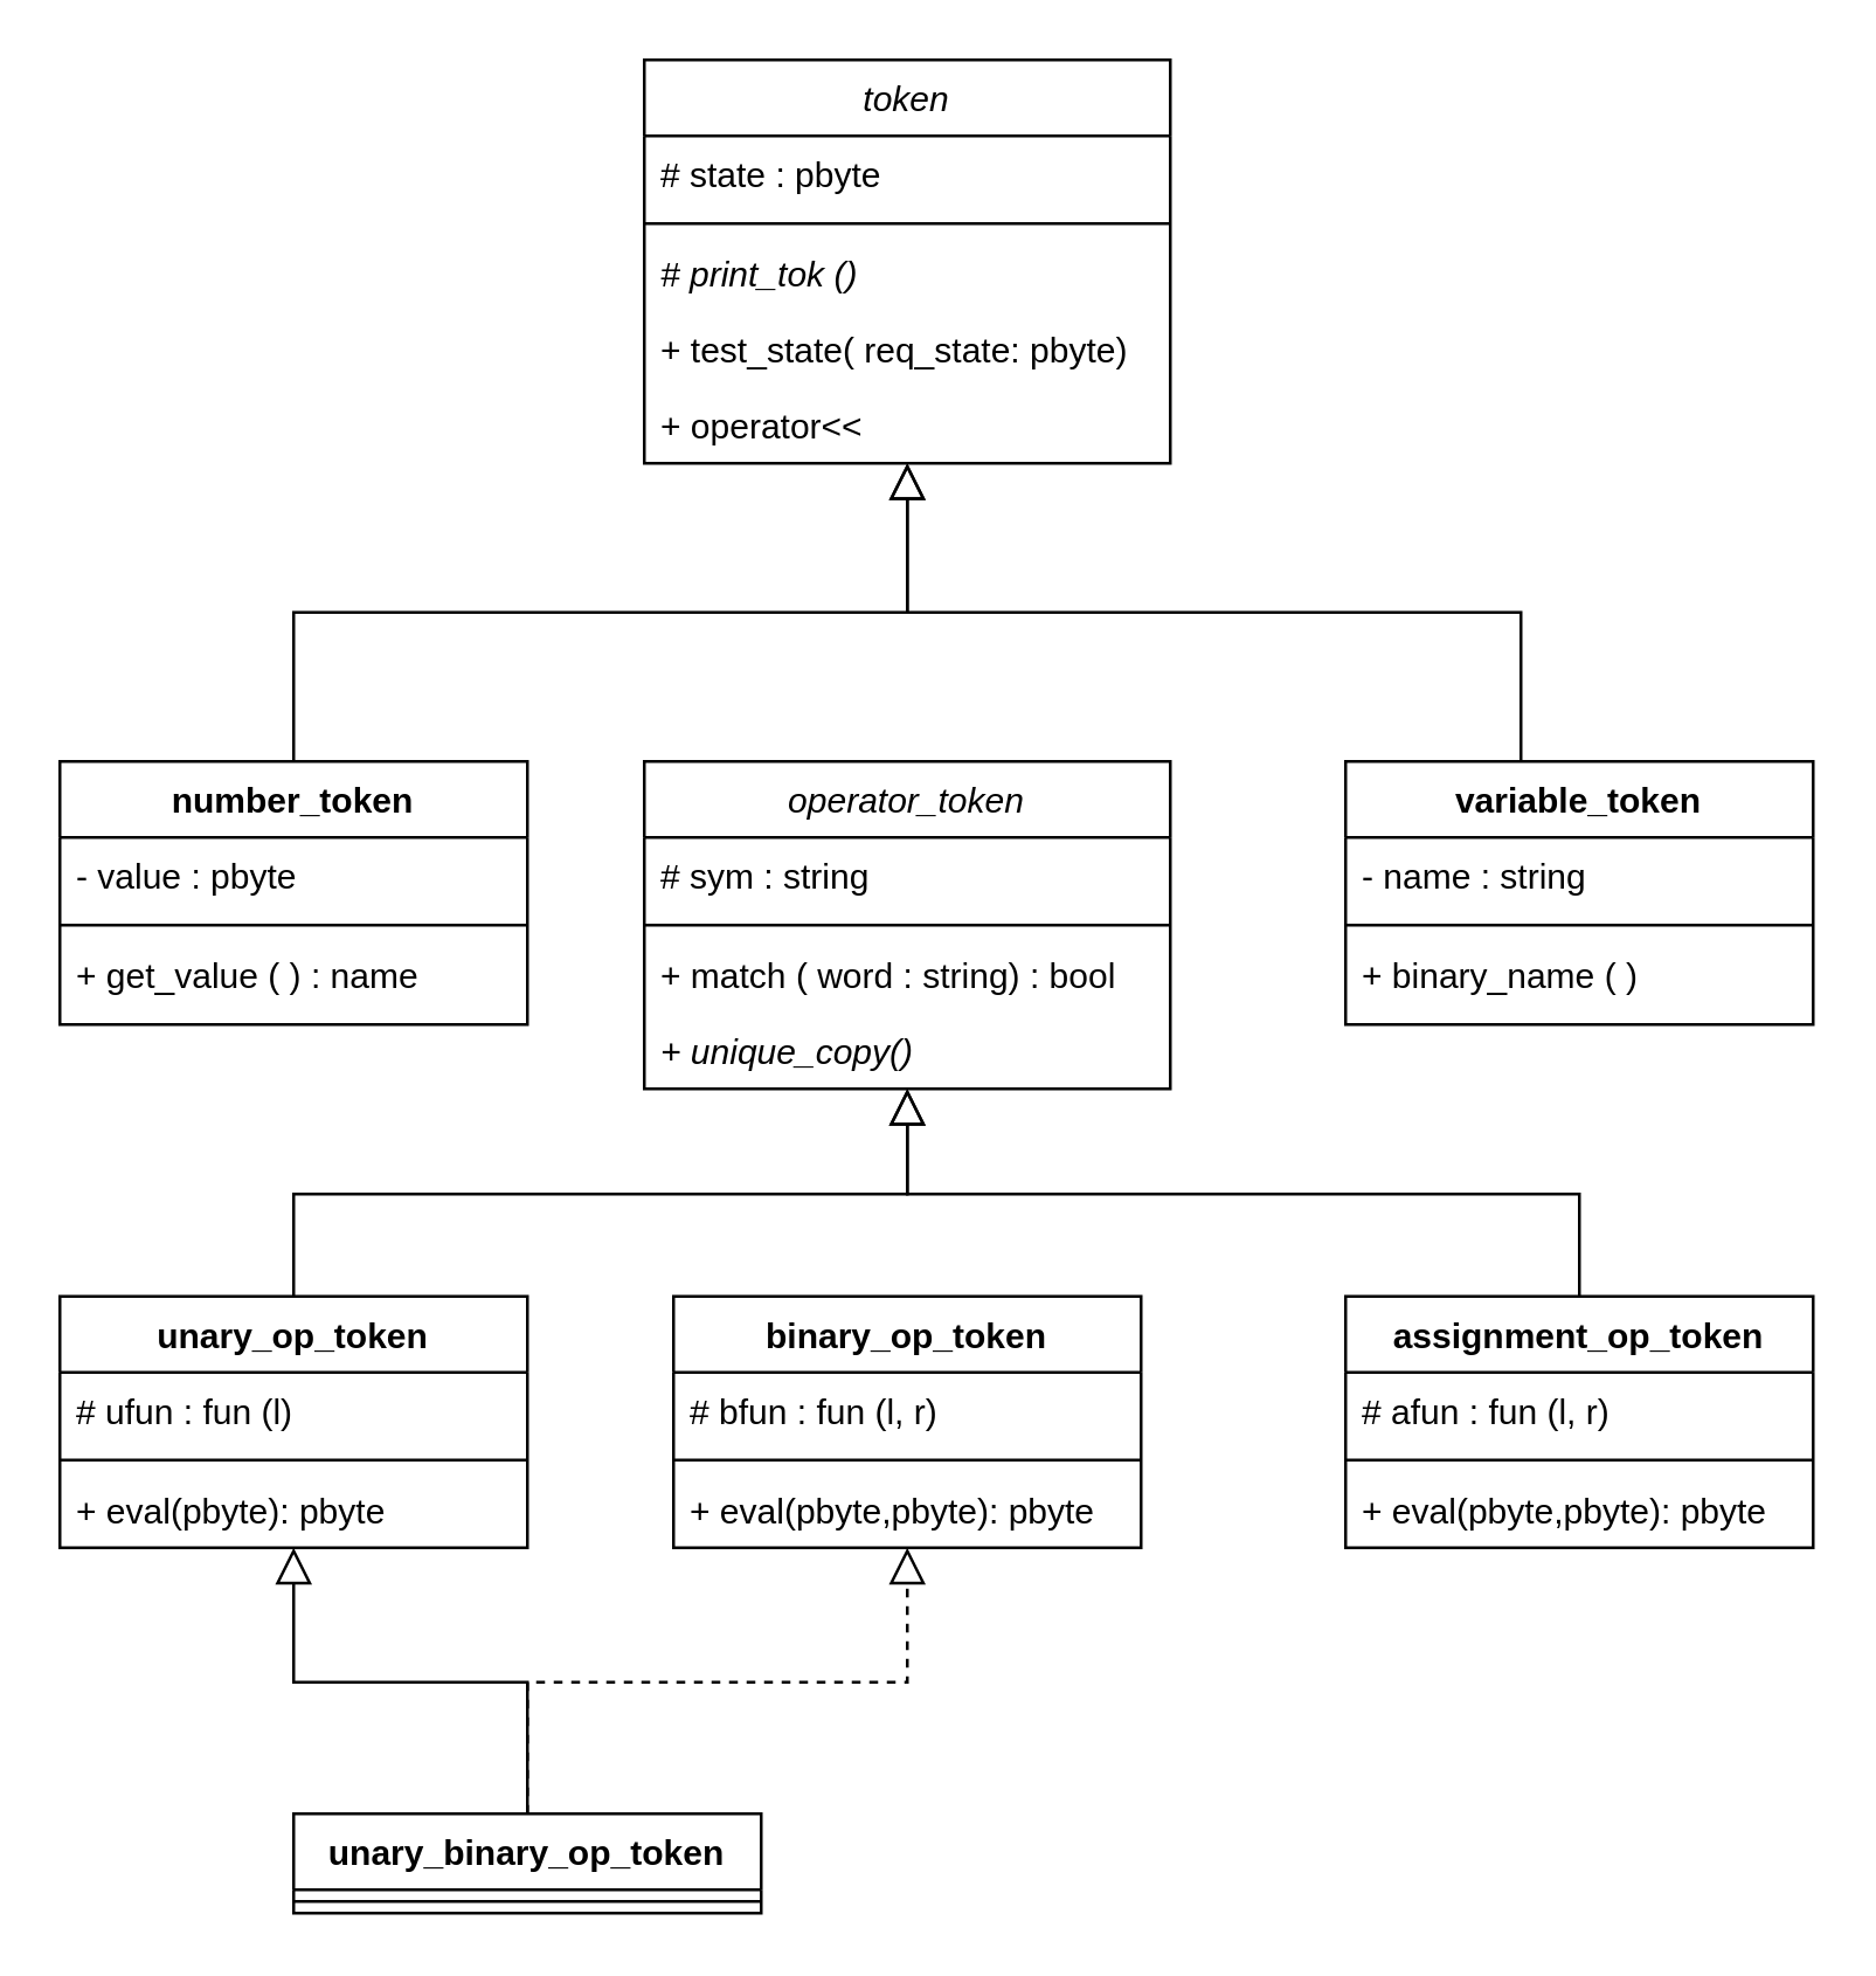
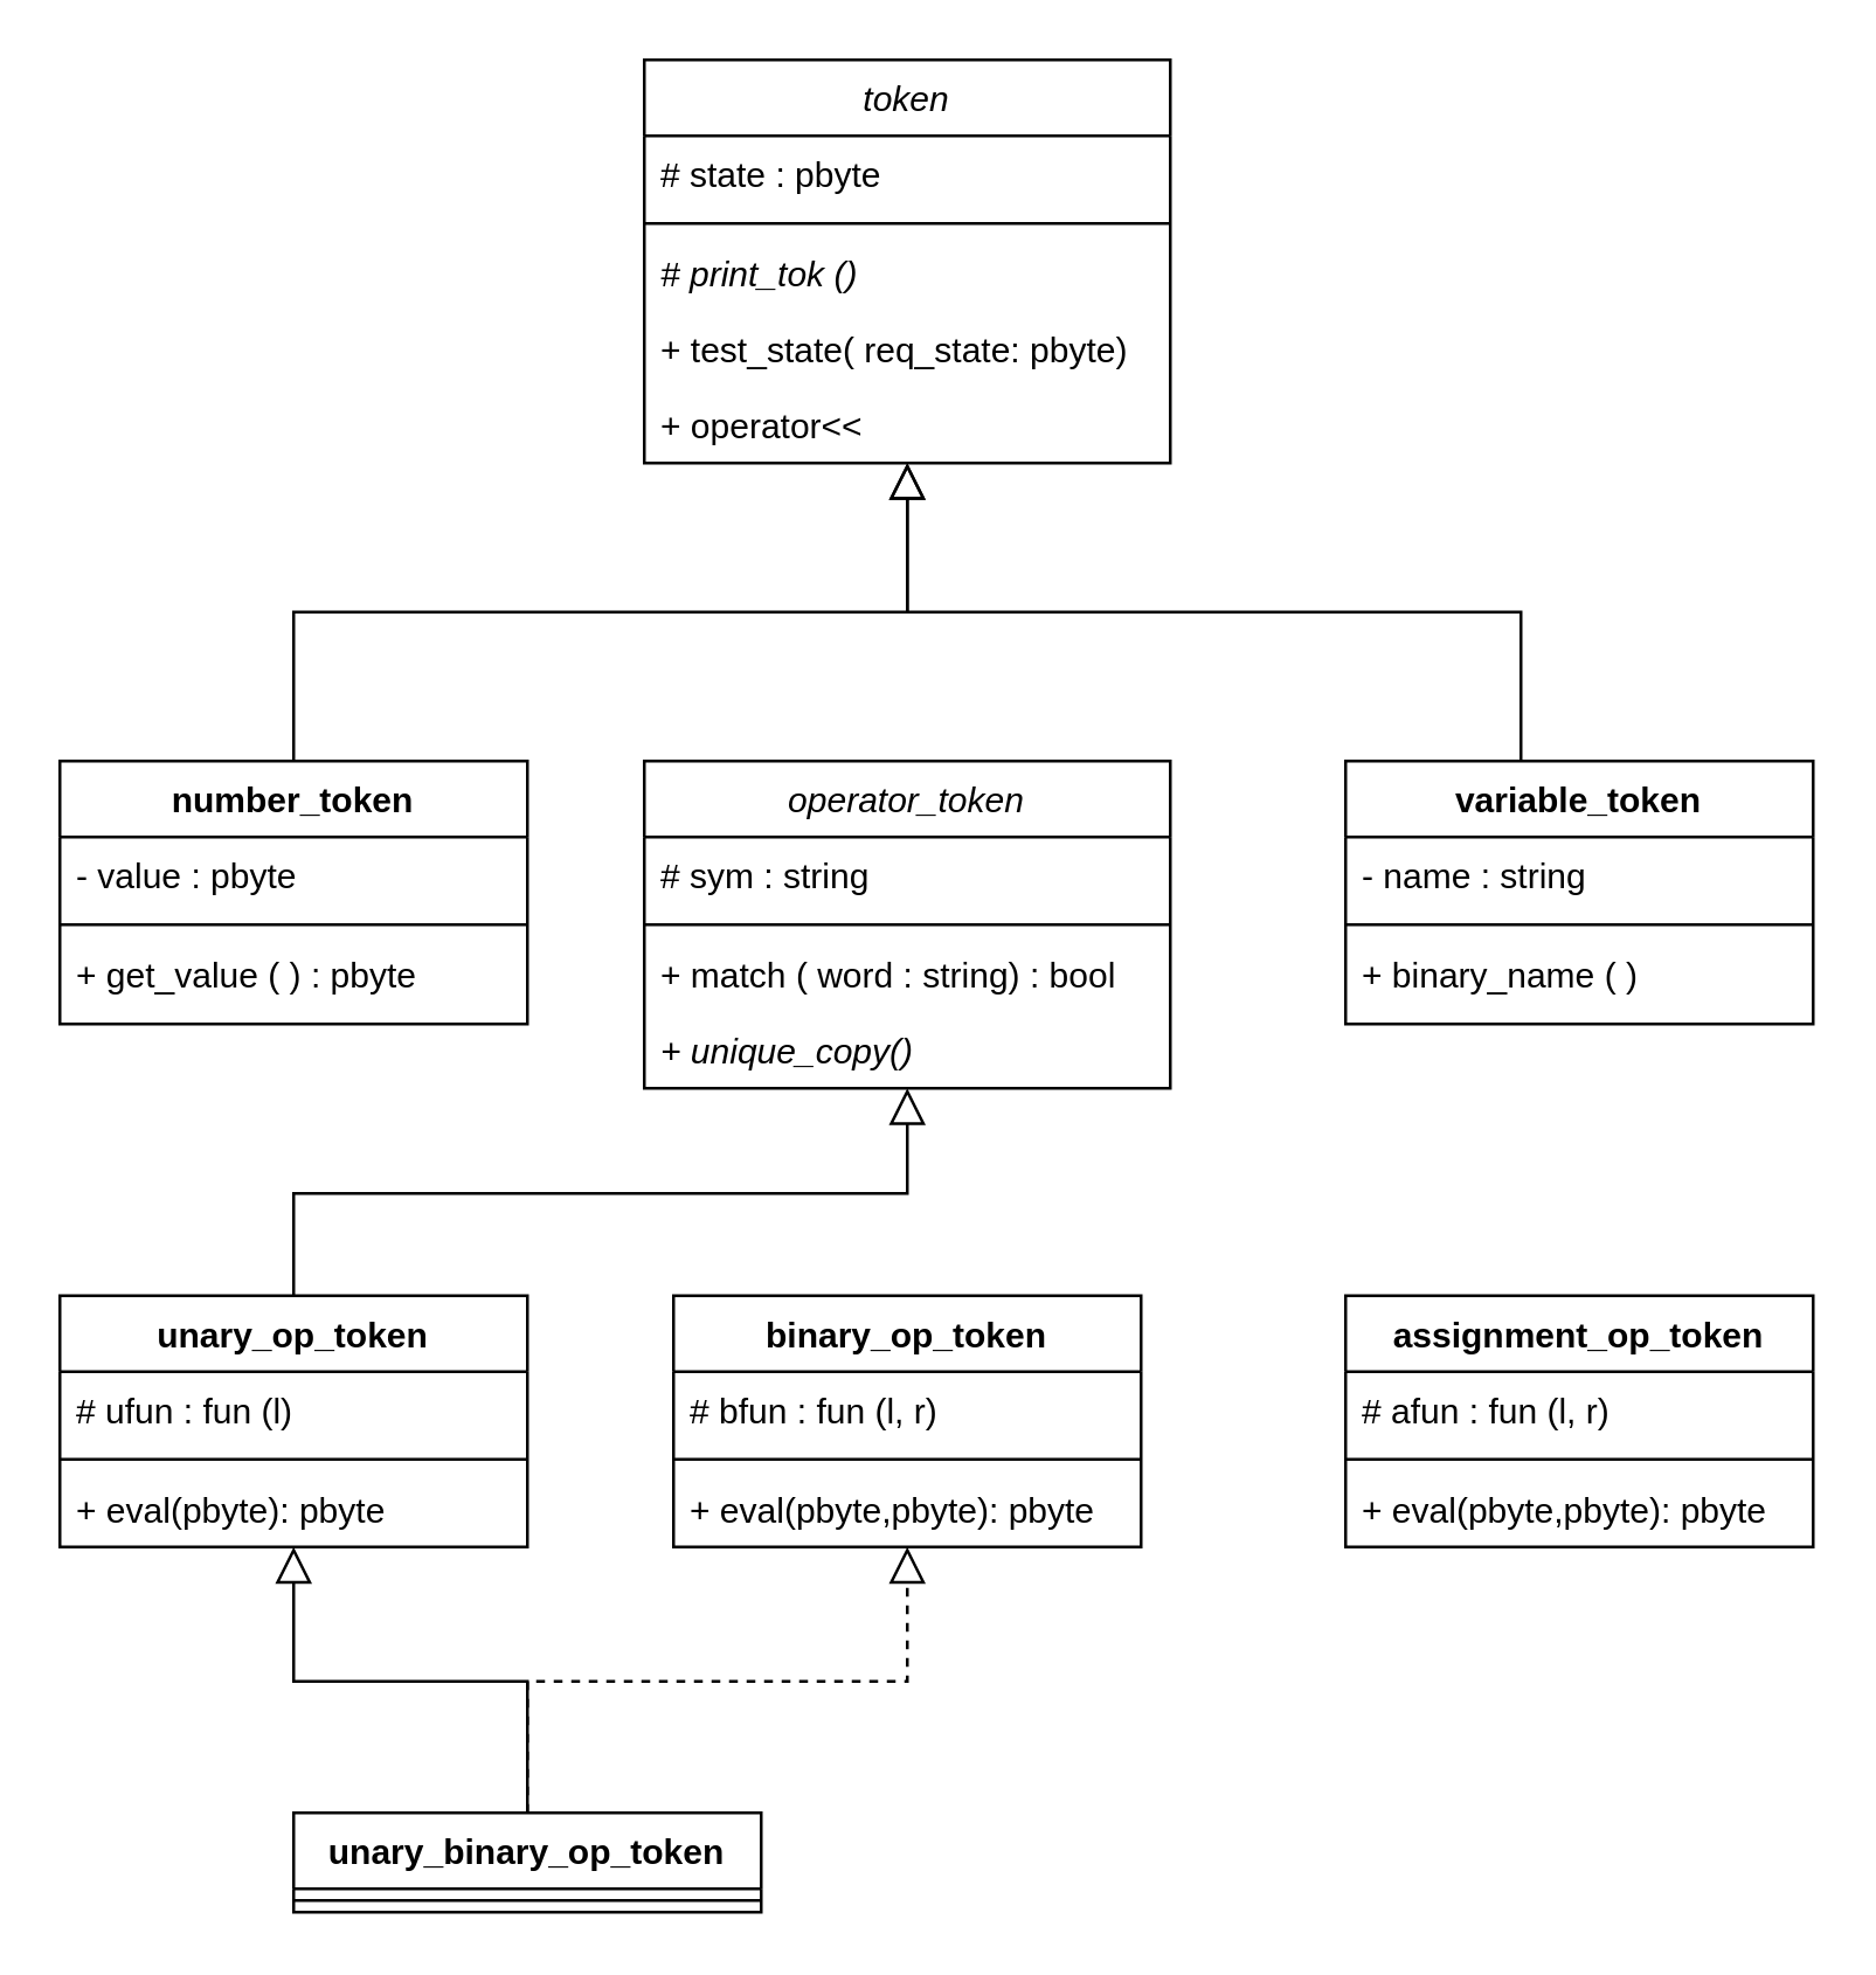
  <mxCell id="0" />
  <mxCell id="1" parent="0" />
  <mxCell id="2" value="token" style="swimlane;fontStyle=2;align=center;verticalAlign=top;childLayout=stackLayout;horizontal=1;startSize=26;horizontalStack=0;resizeParent=1;resizeLast=0;collapsible=1;marginBottom=0;rounded=0;shadow=0;strokeWidth=1;" parent="1" vertex="1"><mxGeometry x="220" y="20" width="180" height="138" as="geometry"><mxRectangle x="230" y="140" width="160" height="26" as="alternateBounds" /></mxGeometry></mxCell>
  <mxCell id="3" value="# state : pbyte" style="text;align=left;verticalAlign=top;spacingLeft=4;spacingRight=4;overflow=hidden;rotatable=0;points=[[0,0.5],[1,0.5]];portConstraint=eastwest;" parent="2" vertex="1"><mxGeometry y="26" width="180" height="26" as="geometry" /></mxCell>
  <mxCell id="4" value="" style="line;html=1;strokeWidth=1;align=left;verticalAlign=middle;spacingTop=-1;spacingLeft=3;spacingRight=3;rotatable=0;labelPosition=right;points=[];portConstraint=eastwest;" parent="2" vertex="1"><mxGeometry y="52" width="180" height="8" as="geometry" /></mxCell>
  <mxCell id="5" value="# print_tok ()" style="text;align=left;verticalAlign=top;spacingLeft=4;spacingRight=4;overflow=hidden;rotatable=0;points=[[0,0.5],[1,0.5]];portConstraint=eastwest;fontStyle=2" parent="2" vertex="1"><mxGeometry y="60" width="180" height="26" as="geometry" /></mxCell>
  <mxCell id="6" value="+ test_state( req_state: pbyte)" style="text;strokeColor=none;fillColor=none;align=left;verticalAlign=top;spacingLeft=4;spacingRight=4;overflow=hidden;rotatable=0;points=[[0,0.5],[1,0.5]];portConstraint=eastwest;" vertex="1" parent="2"><mxGeometry y="86" width="180" height="26" as="geometry" /></mxCell>
  <mxCell id="7" value="+ operator&lt;&lt;" style="text;strokeColor=none;fillColor=none;align=left;verticalAlign=top;spacingLeft=4;spacingRight=4;overflow=hidden;rotatable=0;points=[[0,0.5],[1,0.5]];portConstraint=eastwest;" vertex="1" parent="2"><mxGeometry y="112" width="180" height="26" as="geometry" /></mxCell>
  <mxCell id="8" value="number_token" style="swimlane;fontStyle=1;align=center;verticalAlign=top;childLayout=stackLayout;horizontal=1;startSize=26;horizontalStack=0;resizeParent=1;resizeLast=0;collapsible=1;marginBottom=0;rounded=0;shadow=0;strokeWidth=1;" parent="1" vertex="1"><mxGeometry x="20" y="260" width="160" height="90" as="geometry"><mxRectangle x="130" y="380" width="160" height="26" as="alternateBounds" /></mxGeometry></mxCell>
  <mxCell id="9" value="- value : pbyte" style="text;align=left;verticalAlign=top;spacingLeft=4;spacingRight=4;overflow=hidden;rotatable=0;points=[[0,0.5],[1,0.5]];portConstraint=eastwest;" parent="8" vertex="1"><mxGeometry y="26" width="160" height="26" as="geometry" /></mxCell>
  <mxCell id="10" value="" style="line;html=1;strokeWidth=1;align=left;verticalAlign=middle;spacingTop=-1;spacingLeft=3;spacingRight=3;rotatable=0;labelPosition=right;points=[];portConstraint=eastwest;" parent="8" vertex="1"><mxGeometry y="52" width="160" height="8" as="geometry" /></mxCell>
- <mxCell id="11" value="+ get_value ( ) : name" style="text;align=left;verticalAlign=top;spacingLeft=4;spacingRight=4;overflow=hidden;rotatable=0;points=[[0,0.5],[1,0.5]];portConstraint=eastwest;fontStyle=0" parent="8" vertex="1"><mxGeometry y="60" width="160" height="26" as="geometry" /></mxCell>
+ <mxCell id="11" value="+ get_value ( ) : pbyte" style="text;align=left;verticalAlign=top;spacingLeft=4;spacingRight=4;overflow=hidden;rotatable=0;points=[[0,0.5],[1,0.5]];portConstraint=eastwest;fontStyle=0" parent="8" vertex="1"><mxGeometry y="60" width="160" height="26" as="geometry" /></mxCell>
  <mxCell id="12" value="" style="endArrow=block;endSize=10;endFill=0;shadow=0;strokeWidth=1;rounded=0;edgeStyle=elbowEdgeStyle;elbow=vertical;" parent="1" source="8" target="2" edge="1"><mxGeometry width="160" relative="1" as="geometry"><mxPoint x="100" y="103" as="sourcePoint" /><mxPoint x="100" y="103" as="targetPoint" /></mxGeometry></mxCell>
  <mxCell id="13" value="operator_token" style="swimlane;fontStyle=2;align=center;verticalAlign=top;childLayout=stackLayout;horizontal=1;startSize=26;horizontalStack=0;resizeParent=1;resizeLast=0;collapsible=1;marginBottom=0;rounded=0;shadow=0;strokeWidth=1;" parent="1" vertex="1"><mxGeometry x="220" y="260" width="180" height="112" as="geometry"><mxRectangle x="340" y="380" width="170" height="26" as="alternateBounds" /></mxGeometry></mxCell>
  <mxCell id="14" value="# sym : string" style="text;align=left;verticalAlign=top;spacingLeft=4;spacingRight=4;overflow=hidden;rotatable=0;points=[[0,0.5],[1,0.5]];portConstraint=eastwest;" parent="13" vertex="1"><mxGeometry y="26" width="180" height="26" as="geometry" /></mxCell>
  <mxCell id="15" value="" style="line;html=1;strokeWidth=1;align=left;verticalAlign=middle;spacingTop=-1;spacingLeft=3;spacingRight=3;rotatable=0;labelPosition=right;points=[];portConstraint=eastwest;" parent="13" vertex="1"><mxGeometry y="52" width="180" height="8" as="geometry" /></mxCell>
  <mxCell id="16" value="+ match ( word : string) : bool" style="text;strokeColor=none;fillColor=none;align=left;verticalAlign=top;spacingLeft=4;spacingRight=4;overflow=hidden;rotatable=0;points=[[0,0.5],[1,0.5]];portConstraint=eastwest;" vertex="1" parent="13"><mxGeometry y="60" width="180" height="26" as="geometry" /></mxCell>
  <mxCell id="17" value="+ unique_copy()" style="text;strokeColor=none;fillColor=none;align=left;verticalAlign=top;spacingLeft=4;spacingRight=4;overflow=hidden;rotatable=0;points=[[0,0.5],[1,0.5]];portConstraint=eastwest;fontStyle=2" vertex="1" parent="13"><mxGeometry y="86" width="180" height="26" as="geometry" /></mxCell>
  <mxCell id="18" value="variable_token" style="swimlane;fontStyle=1;align=center;verticalAlign=top;childLayout=stackLayout;horizontal=1;startSize=26;horizontalStack=0;resizeParent=1;resizeLast=0;collapsible=1;marginBottom=0;rounded=0;shadow=0;strokeWidth=1;" vertex="1" parent="1"><mxGeometry x="460" y="260" width="160" height="90" as="geometry"><mxRectangle x="130" y="380" width="160" height="26" as="alternateBounds" /></mxGeometry></mxCell>
  <mxCell id="19" value="- name : string" style="text;align=left;verticalAlign=top;spacingLeft=4;spacingRight=4;overflow=hidden;rotatable=0;points=[[0,0.5],[1,0.5]];portConstraint=eastwest;" vertex="1" parent="18"><mxGeometry y="26" width="160" height="26" as="geometry" /></mxCell>
  <mxCell id="20" value="" style="line;html=1;strokeWidth=1;align=left;verticalAlign=middle;spacingTop=-1;spacingLeft=3;spacingRight=3;rotatable=0;labelPosition=right;points=[];portConstraint=eastwest;" vertex="1" parent="18"><mxGeometry y="52" width="160" height="8" as="geometry" /></mxCell>
  <mxCell id="21" value="+ binary_name ( )" style="text;align=left;verticalAlign=top;spacingLeft=4;spacingRight=4;overflow=hidden;rotatable=0;points=[[0,0.5],[1,0.5]];portConstraint=eastwest;" vertex="1" parent="18"><mxGeometry y="60" width="160" height="26" as="geometry" /></mxCell>
  <mxCell id="22" value="" style="endArrow=block;endSize=10;endFill=0;shadow=0;strokeWidth=1;rounded=0;edgeStyle=elbowEdgeStyle;elbow=vertical;" edge="1" parent="1" target="7"><mxGeometry width="160" relative="1" as="geometry"><mxPoint x="520" y="260" as="sourcePoint" /><mxPoint x="720" y="158" as="targetPoint" /></mxGeometry></mxCell>
  <mxCell id="23" value="unary_op_token" style="swimlane;fontStyle=1;align=center;verticalAlign=top;childLayout=stackLayout;horizontal=1;startSize=26;horizontalStack=0;resizeParent=1;resizeParentMax=0;resizeLast=0;collapsible=1;marginBottom=0;" vertex="1" parent="1"><mxGeometry x="20" y="443" width="160" height="86" as="geometry" /></mxCell>
  <mxCell id="24" value="# ufun : fun (l)" style="text;strokeColor=none;fillColor=none;align=left;verticalAlign=top;spacingLeft=4;spacingRight=4;overflow=hidden;rotatable=0;points=[[0,0.5],[1,0.5]];portConstraint=eastwest;" vertex="1" parent="23"><mxGeometry y="26" width="160" height="26" as="geometry" /></mxCell>
  <mxCell id="25" value="" style="line;strokeWidth=1;fillColor=none;align=left;verticalAlign=middle;spacingTop=-1;spacingLeft=3;spacingRight=3;rotatable=0;labelPosition=right;points=[];portConstraint=eastwest;strokeColor=inherit;" vertex="1" parent="23"><mxGeometry y="52" width="160" height="8" as="geometry" /></mxCell>
  <mxCell id="26" value="+ eval(pbyte): pbyte" style="text;strokeColor=none;fillColor=none;align=left;verticalAlign=top;spacingLeft=4;spacingRight=4;overflow=hidden;rotatable=0;points=[[0,0.5],[1,0.5]];portConstraint=eastwest;" vertex="1" parent="23"><mxGeometry y="60" width="160" height="26" as="geometry" /></mxCell>
  <mxCell id="27" value="binary_op_token" style="swimlane;fontStyle=1;align=center;verticalAlign=top;childLayout=stackLayout;horizontal=1;startSize=26;horizontalStack=0;resizeParent=1;resizeParentMax=0;resizeLast=0;collapsible=1;marginBottom=0;" vertex="1" parent="1"><mxGeometry x="230" y="443" width="160" height="86" as="geometry" /></mxCell>
  <mxCell id="28" value="# bfun : fun (l, r)" style="text;strokeColor=none;fillColor=none;align=left;verticalAlign=top;spacingLeft=4;spacingRight=4;overflow=hidden;rotatable=0;points=[[0,0.5],[1,0.5]];portConstraint=eastwest;" vertex="1" parent="27"><mxGeometry y="26" width="160" height="26" as="geometry" /></mxCell>
  <mxCell id="29" value="" style="line;strokeWidth=1;fillColor=none;align=left;verticalAlign=middle;spacingTop=-1;spacingLeft=3;spacingRight=3;rotatable=0;labelPosition=right;points=[];portConstraint=eastwest;strokeColor=inherit;" vertex="1" parent="27"><mxGeometry y="52" width="160" height="8" as="geometry" /></mxCell>
  <mxCell id="30" value="+ eval(pbyte,pbyte): pbyte" style="text;strokeColor=none;fillColor=none;align=left;verticalAlign=top;spacingLeft=4;spacingRight=4;overflow=hidden;rotatable=0;points=[[0,0.5],[1,0.5]];portConstraint=eastwest;" vertex="1" parent="27"><mxGeometry y="60" width="160" height="26" as="geometry" /></mxCell>
  <mxCell id="31" value="assignment_op_token" style="swimlane;fontStyle=1;align=center;verticalAlign=top;childLayout=stackLayout;horizontal=1;startSize=26;horizontalStack=0;resizeParent=1;resizeParentMax=0;resizeLast=0;collapsible=1;marginBottom=0;" vertex="1" parent="1"><mxGeometry x="460" y="443" width="160" height="86" as="geometry" /></mxCell>
  <mxCell id="32" value="# afun : fun (l, r)" style="text;strokeColor=none;fillColor=none;align=left;verticalAlign=top;spacingLeft=4;spacingRight=4;overflow=hidden;rotatable=0;points=[[0,0.5],[1,0.5]];portConstraint=eastwest;" vertex="1" parent="31"><mxGeometry y="26" width="160" height="26" as="geometry" /></mxCell>
  <mxCell id="33" value="" style="line;strokeWidth=1;fillColor=none;align=left;verticalAlign=middle;spacingTop=-1;spacingLeft=3;spacingRight=3;rotatable=0;labelPosition=right;points=[];portConstraint=eastwest;strokeColor=inherit;" vertex="1" parent="31"><mxGeometry y="52" width="160" height="8" as="geometry" /></mxCell>
  <mxCell id="34" value="+ eval(pbyte,pbyte): pbyte" style="text;strokeColor=none;fillColor=none;align=left;verticalAlign=top;spacingLeft=4;spacingRight=4;overflow=hidden;rotatable=0;points=[[0,0.5],[1,0.5]];portConstraint=eastwest;" vertex="1" parent="31"><mxGeometry y="60" width="160" height="26" as="geometry" /></mxCell>
  <mxCell id="35" value="unary_binary_op_token" style="swimlane;fontStyle=1;align=center;verticalAlign=top;childLayout=stackLayout;horizontal=1;startSize=26;horizontalStack=0;resizeParent=1;resizeParentMax=0;resizeLast=0;collapsible=1;marginBottom=0;" vertex="1" parent="1"><mxGeometry x="100" y="620" width="160" height="34" as="geometry" /></mxCell>
  <mxCell id="36" value="" style="line;strokeWidth=1;fillColor=none;align=left;verticalAlign=middle;spacingTop=-1;spacingLeft=3;spacingRight=3;rotatable=0;labelPosition=right;points=[];portConstraint=eastwest;strokeColor=inherit;" vertex="1" parent="35"><mxGeometry y="26" width="160" height="8" as="geometry" /></mxCell>
  <mxCell id="37" value="" style="endArrow=block;endSize=10;endFill=0;shadow=0;strokeWidth=1;rounded=0;edgeStyle=elbowEdgeStyle;elbow=vertical;exitX=0.5;exitY=0;exitDx=0;exitDy=0;" edge="1" parent="1" source="23" target="13"><mxGeometry width="160" relative="1" as="geometry"><mxPoint x="-60" y="452" as="sourcePoint" /><mxPoint x="190" y="380" as="targetPoint" /></mxGeometry></mxCell>
- <mxCell id="38" value="" style="endArrow=block;endSize=10;endFill=0;shadow=0;strokeWidth=1;rounded=0;edgeStyle=elbowEdgeStyle;elbow=vertical;" edge="1" parent="1" source="31" target="13"><mxGeometry width="160" relative="1" as="geometry"><mxPoint x="120" y="463" as="sourcePoint" /><mxPoint x="327.84" y="395.094" as="targetPoint" /></mxGeometry></mxCell>
  <mxCell id="39" value="" style="endArrow=block;endSize=10;endFill=0;shadow=0;strokeWidth=1;rounded=0;edgeStyle=elbowEdgeStyle;elbow=vertical;dashed=1;" edge="1" parent="1" source="35" target="27"><mxGeometry width="160" relative="1" as="geometry"><mxPoint x="-3.92" y="607.91" as="sourcePoint" /><mxPoint x="203.92" y="540.004" as="targetPoint" /></mxGeometry></mxCell>
  <mxCell id="40" value="" style="endArrow=block;endSize=10;endFill=0;shadow=0;strokeWidth=1;rounded=0;edgeStyle=elbowEdgeStyle;elbow=vertical;" edge="1" parent="1" source="35" target="23"><mxGeometry width="160" relative="1" as="geometry"><mxPoint x="0" y="596.91" as="sourcePoint" /><mxPoint x="207.84" y="529.004" as="targetPoint" /></mxGeometry></mxCell>
